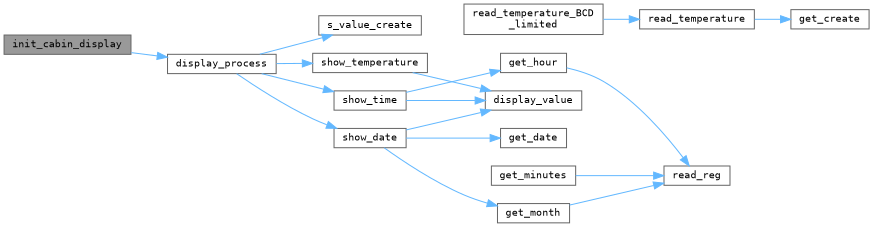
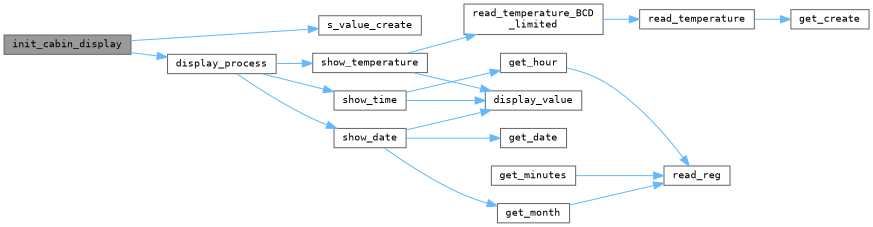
  digraph {
    fontname="DejaVu Sans Mono"
    rankdir=LR
    node [color=grey40 fillcolor=white fontname="DejaVu Sans Mono" fontsize=10 shape=box style=filled]
    edge [color=steelblue1 fontname="DejaVu Sans Mono" fontsize=10 labelfontname=Helvetica labelfontsize=10 style=solid]
    n1 [color=gray40 fillcolor=grey60 fontcolor=black height=0.2 label=init_cabin_display width=0.4]
    n2 [height=0.2 label=display_process width=0.4]
    n3 [height=0.2 label=s_value_create width=0.4]
    n4 [height=0.2 label=show_date width=0.4]
    n5 [height=0.2 label=show_temperature width=0.4]
    n6 [height=0.2 label=show_time width=0.4]
    n7 [height=0.2 label=display_value width=0.4]
    n8 [height=0.2 label=get_date width=0.4]
    n9 [height=0.2 label=get_month width=0.4]
    n10 [height=0.2 label="read_temperature_BCD\l_limited" width=0.4]
    n11 [height=0.2 label=get_hour width=0.4]
    n12 [height=0.2 label=read_reg width=0.4]
    n13 [height=0.2 label=read_temperature width=0.4]
    n14 [height=0.2 label=get_create width=0.4]
    n15 [height=0.2 label=get_minutes width=0.4]
    n1 -> n2
-   n2 -> n3
+   n1 -> n3
    n2 -> n4
    n2 -> n5
    n2 -> n6
    n4 -> n7
    n4 -> n8
    n4 -> n9
    n5 -> n7
+   n5 -> n10
    n6 -> n7
    n6 -> n11
    n9 -> n12
    n10 -> n13
    n11 -> n12
    n13 -> n14
    n15 -> n12
  }
